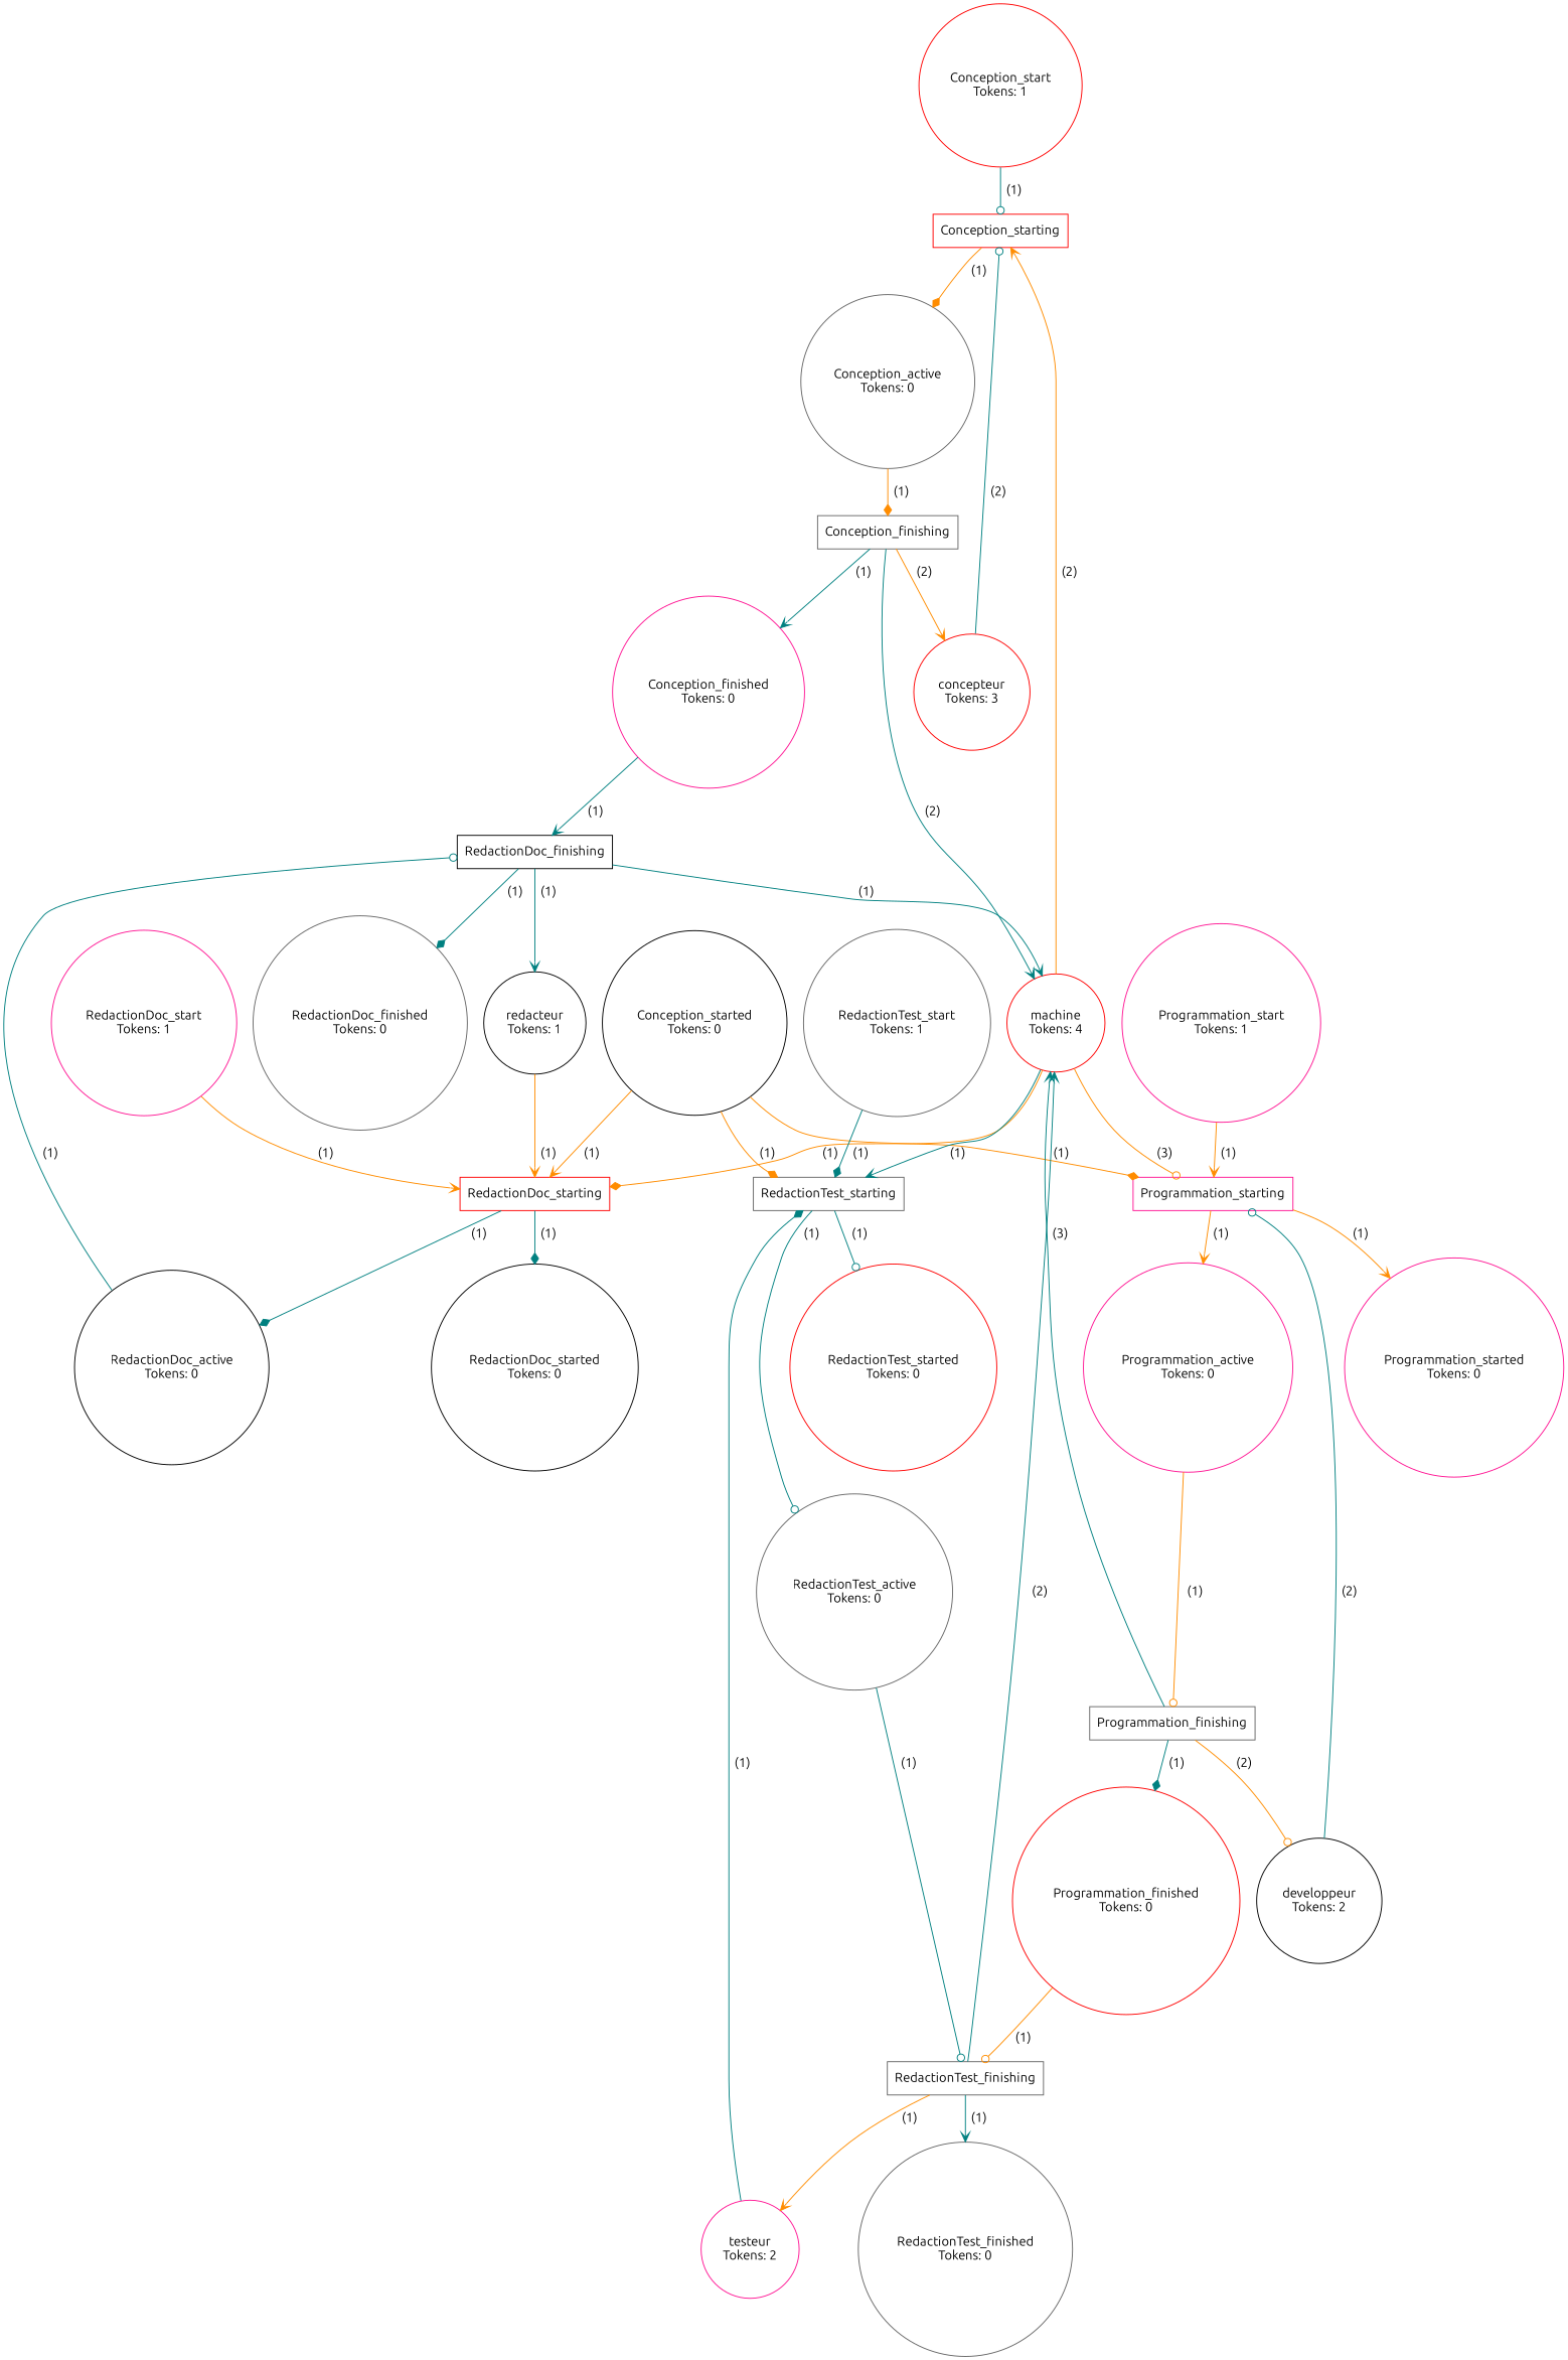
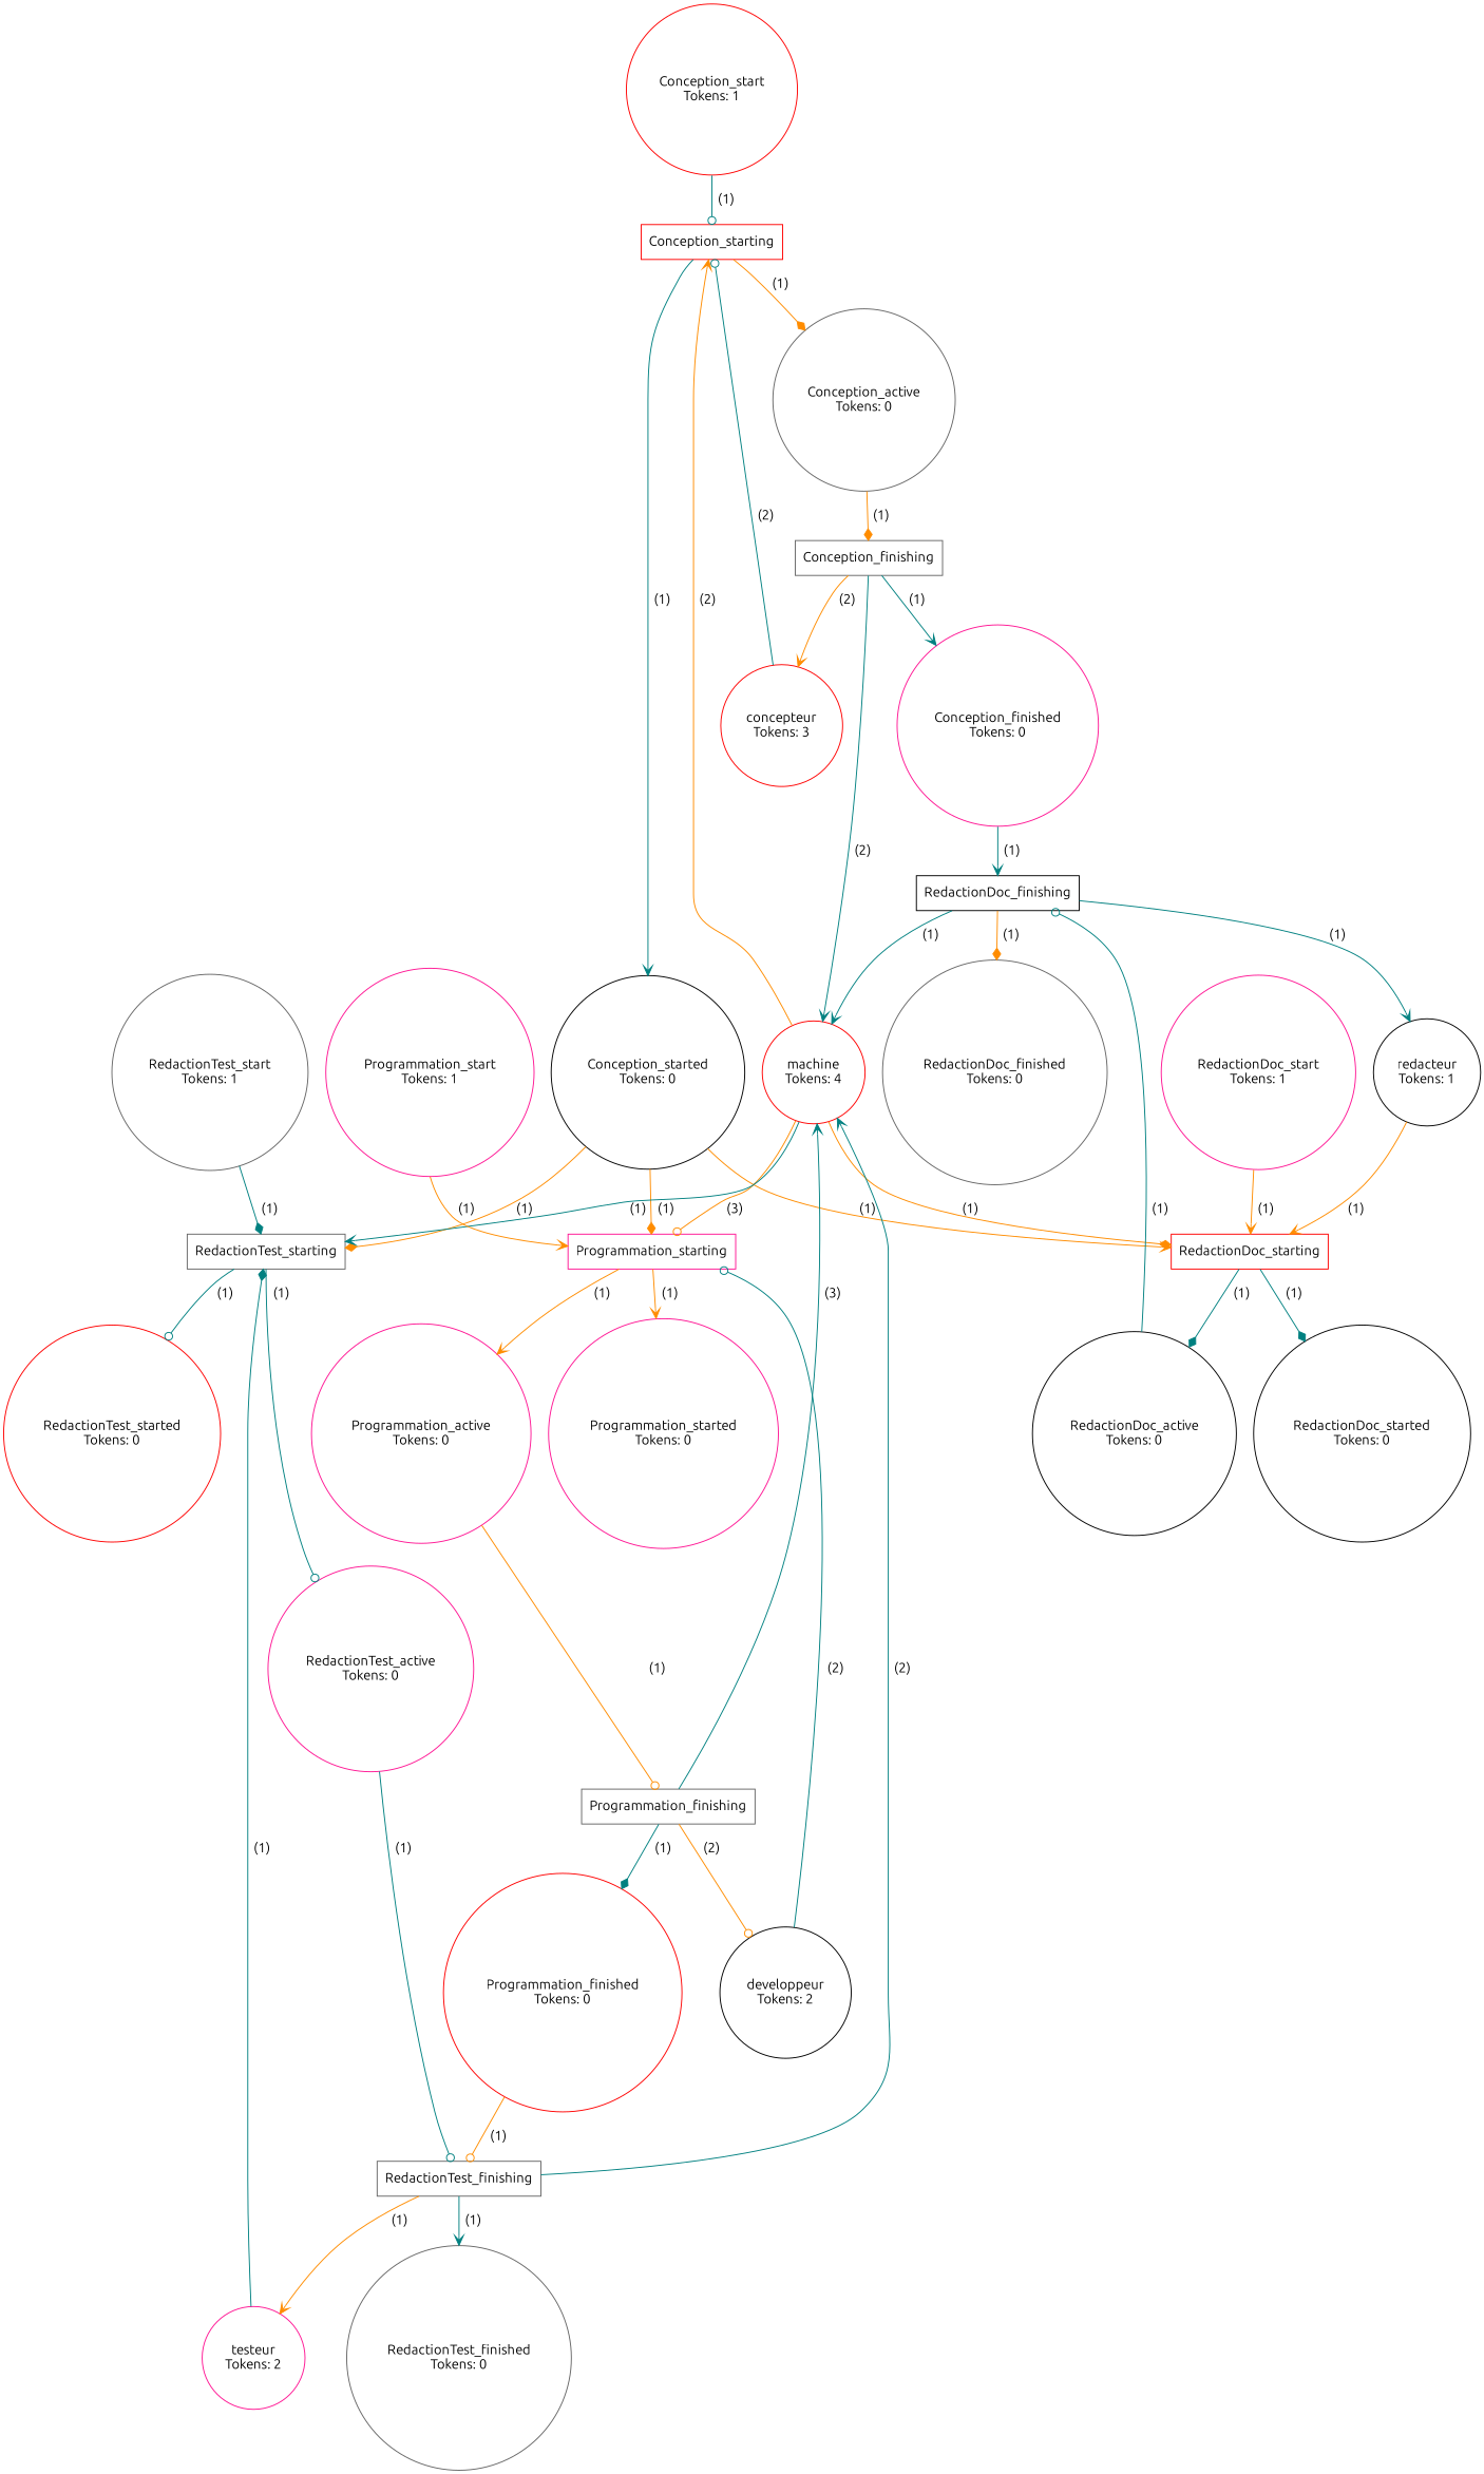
  digraph {
    fontname=Ubuntu
    node [color=gray40 fontname=Ubuntu shape=circle]
    edge [arrowhead=vee color=teal fontname=Ubuntu]
    n1 [color=red label="Conception_start&#92;nTokens: 1"]
    n2 [color=red label=Conception_starting shape=box]
    n3 [label="Conception_active&#92;nTokens: 0"]
    n4 [color=black label="Conception_started&#92;nTokens: 0"]
    n5 [label=Conception_finishing shape=box]
    n6 [color=deeppink label="Conception_finished&#92;nTokens: 0"]
    n7 [color=red label="concepteur&#92;nTokens: 3"]
    n8 [color=red label="machine&#92;nTokens: 4"]
    n9 [color=black label=RedactionDoc_finishing shape=box]
    n10 [label="RedactionDoc_finished&#92;nTokens: 0"]
    n11 [color=black label="redacteur&#92;nTokens: 1"]
    n12 [color=deeppink label=Programmation_starting shape=box]
    n13 [color=red label=RedactionDoc_starting shape=box]
    n14 [label=RedactionTest_starting shape=box]
    n15 [color=deeppink label="Programmation_active&#92;nTokens: 0"]
    n16 [color=deeppink label="Programmation_started&#92;nTokens: 0"]
    n17 [color=black label="RedactionDoc_active&#92;nTokens: 0"]
    n18 [color=black label="RedactionDoc_started&#92;nTokens: 0"]
-   n19 [label="RedactionTest_active&#92;nTokens: 0"]
+   n19 [color=deeppink label="RedactionTest_active&#92;nTokens: 0"]
    n20 [color=red label="RedactionTest_started&#92;nTokens: 0"]
    n21 [color=deeppink label="Programmation_start&#92;nTokens: 1"]
    n22 [label=Programmation_finishing shape=box]
    n23 [color=red label="Programmation_finished&#92;nTokens: 0"]
    n24 [color=black label="developpeur&#92;nTokens: 2"]
    n25 [label=RedactionTest_finishing shape=box]
    n26 [label="RedactionTest_finished&#92;nTokens: 0"]
    n27 [color=deeppink label="testeur&#92;nTokens: 2"]
    n28 [color=deeppink label="RedactionDoc_start&#92;nTokens: 1"]
    n29 [label="RedactionTest_start&#92;nTokens: 1"]
    n1 -> n2 [arrowhead=odot label="  (1)"]
    n2 -> n3 [arrowhead=diamond color=darkorange label="  (1)"]
+   n2 -> n4 [label="  (1)"]
    n3 -> n5 [arrowhead=diamond color=darkorange label="  (1)"]
    n4 -> n12 [arrowhead=diamond color=darkorange label="  (1)"]
    n4 -> n13 [color=darkorange label="  (1)"]
    n4 -> n14 [arrowhead=diamond color=darkorange label="  (1)"]
    n5 -> n6 [label="  (1)"]
    n5 -> n7 [color=darkorange label="  (2)"]
    n5 -> n8 [label="  (2)"]
    n6 -> n9 [label="  (1)"]
    n7 -> n2 [arrowhead=odot label="  (2)"]
    n8 -> n2 [color=darkorange label="  (2)"]
    n8 -> n12 [arrowhead=odot color=darkorange label="  (3)"]
    n8 -> n13 [arrowhead=diamond color=darkorange label="  (1)"]
    n8 -> n14 [label="  (1)"]
    n9 -> n8 [label="  (1)"]
-   n9 -> n10 [arrowhead=diamond label="  (1)"]
+   n9 -> n10 [arrowhead=diamond color=darkorange label="  (1)"]
    n9 -> n11 [label="  (1)"]
    n11 -> n13 [color=darkorange label="  (1)"]
    n12 -> n15 [color=darkorange label="  (1)"]
    n12 -> n16 [color=darkorange label="  (1)"]
    n13 -> n17 [arrowhead=diamond label="  (1)"]
    n13 -> n18 [arrowhead=diamond label="  (1)"]
    n14 -> n19 [arrowhead=odot label="  (1)"]
    n14 -> n20 [arrowhead=odot label="  (1)"]
    n15 -> n22 [arrowhead=odot color=darkorange label="  (1)"]
    n17 -> n9 [arrowhead=odot label="  (1)"]
    n19 -> n25 [arrowhead=odot label="  (1)"]
    n21 -> n12 [color=darkorange label="  (1)"]
    n22 -> n8 [label="  (3)"]
    n22 -> n23 [arrowhead=diamond label="  (1)"]
    n22 -> n24 [arrowhead=odot color=darkorange label="  (2)"]
    n23 -> n25 [arrowhead=odot color=darkorange label="  (1)"]
    n24 -> n12 [arrowhead=odot label="  (2)"]
    n25 -> n8 [label="  (2)"]
    n25 -> n26 [label="  (1)"]
    n25 -> n27 [color=darkorange label="  (1)"]
    n27 -> n14 [arrowhead=diamond label="  (1)"]
    n28 -> n13 [color=darkorange label="  (1)"]
    n29 -> n14 [arrowhead=diamond label="  (1)"]
  }
